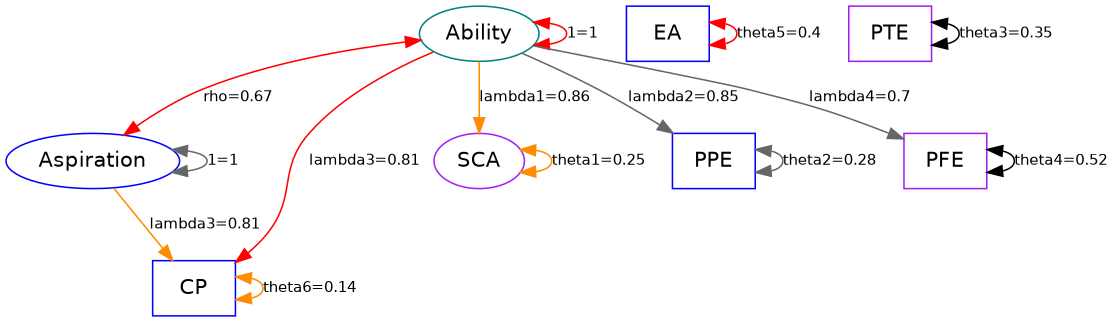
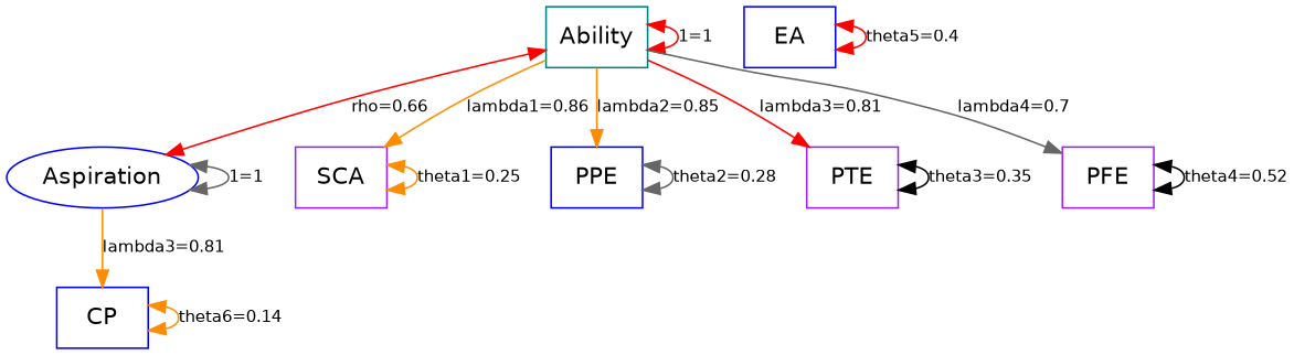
  digraph {
    rankdir=TB
    node [color=blue fontname=Helvetica fontsize=14 shape=box]
    edge [color=gray40 dir=both fontname=Helvetica fontsize=10]
    Aspiration [shape=ellipse]
    CP
    EA
-   Ability [color=teal shape=ellipse]
-   SCA [color=purple shape=ellipse]
+   Ability [color=teal]
+   SCA [color=purple]
    PPE
    PTE [color=purple]
    PFE [color=purple]
    Aspiration -> Aspiration [label="1=1"]
    Aspiration -> CP [color=darkorange label="lambda3=0.81" dir=""]
    CP -> CP [color=darkorange label="theta6=0.14"]
    EA -> EA [color=red label="theta5=0.4"]
-   Ability -> Aspiration [color=red label="rho=0.67"]
+   Ability -> Aspiration [color=red label="rho=0.66"]
    Ability -> Ability [color=red label="1=1"]
    Ability -> SCA [color=darkorange label="lambda1=0.86" dir=""]
-   Ability -> PPE [label="lambda2=0.85" dir=""]
-   Ability -> CP [color=red label="lambda3=0.81" dir=""]
+   Ability -> PPE [color=darkorange label="lambda2=0.85" dir=""]
+   Ability -> PTE [color=red label="lambda3=0.81" dir=""]
    Ability -> PFE [label="lambda4=0.7" dir=""]
    SCA -> SCA [color=darkorange label="theta1=0.25"]
    PPE -> PPE [label="theta2=0.28"]
    PTE -> PTE [color=black label="theta3=0.35"]
    PFE -> PFE [color=black label="theta4=0.52"]
  }
